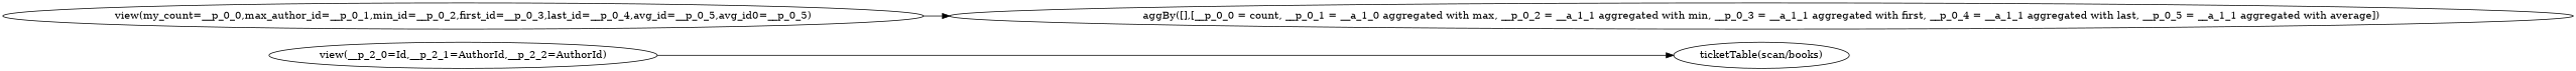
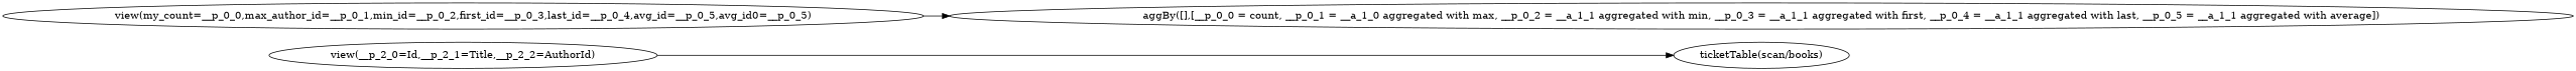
  digraph {
    rankdir=LR
    n1 [label="ticketTable(scan/books)"]
-   n2 [label="view(__p_2_0=Id,__p_2_1=AuthorId,__p_2_2=AuthorId)"]
+   n2 [label="view(__p_2_0=Id,__p_2_1=Title,__p_2_2=AuthorId)"]
    n3 [label="aggBy([],[__p_0_0 = count, __p_0_1 = __a_1_0 aggregated with max, __p_0_2 = __a_1_1 aggregated with min, __p_0_3 = __a_1_1 aggregated with first, __p_0_4 = __a_1_1 aggregated with last, __p_0_5 = __a_1_1 aggregated with average])"]
    n4 [label="view(my_count=__p_0_0,max_author_id=__p_0_1,min_id=__p_0_2,first_id=__p_0_3,last_id=__p_0_4,avg_id=__p_0_5,avg_id0=__p_0_5)"]
    n2 -> n1
    n4 -> n3
  }
